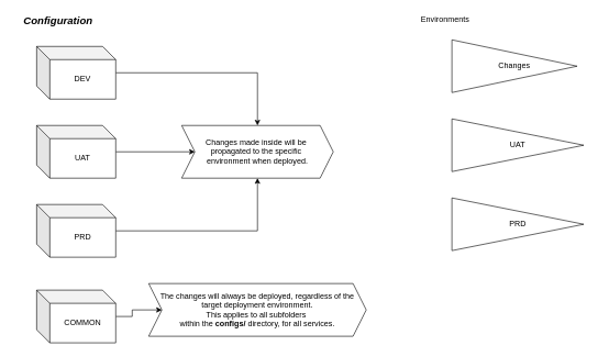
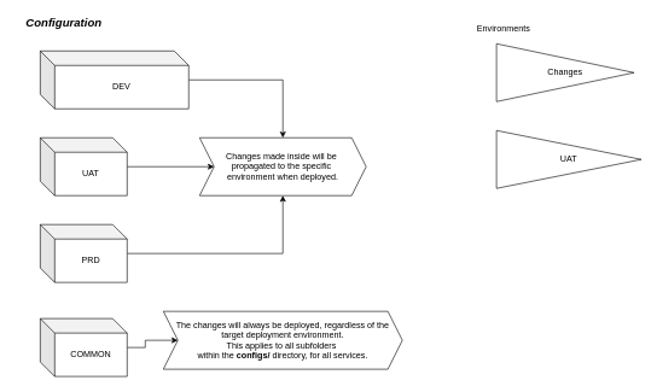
  <mxCell id="0" />
  <mxCell id="1" parent="0" />
- <mxCell id="2" value="Environments" style="text;html=1;strokeColor=none;fillColor=none;align=center;verticalAlign=middle;whiteSpace=wrap;rounded=0;" vertex="1" parent="1"><mxGeometry x="605" y="20" width="140" height="20" as="geometry" /></mxCell>
+ <mxCell id="2" value="Environments" style="text;html=1;strokeColor=none;fillColor=none;align=center;verticalAlign=middle;whiteSpace=wrap;rounded=0;" vertex="1" parent="1"><mxGeometry x="625" y="30" width="140" height="20" as="geometry" /></mxCell>
  <mxCell id="3" value="Changes" style="triangle;whiteSpace=wrap;html=1;" vertex="1" parent="1"><mxGeometry x="685" y="60" width="190" height="80" as="geometry" /></mxCell>
  <mxCell id="4" value="UAT" style="triangle;whiteSpace=wrap;html=1;" vertex="1" parent="1"><mxGeometry x="685" y="180" width="200" height="80" as="geometry" /></mxCell>
- <mxCell id="5" value="PRD" style="triangle;whiteSpace=wrap;html=1;" vertex="1" parent="1"><mxGeometry x="685" y="300" width="200" height="80" as="geometry" /></mxCell>
  <mxCell id="6" value="&lt;font style=&quot;font-size: 16px&quot;&gt;&lt;b&gt;&lt;i&gt;Configuration&amp;nbsp;&lt;/i&gt;&lt;/b&gt;&lt;/font&gt;" style="text;html=1;strokeColor=none;fillColor=none;align=center;verticalAlign=middle;whiteSpace=wrap;rounded=0;" vertex="1" parent="1"><mxGeometry x="20" y="20" width="140" height="20" as="geometry" /></mxCell>
  <mxCell id="7" value="" style="edgeStyle=orthogonalEdgeStyle;rounded=0;orthogonalLoop=1;jettySize=auto;html=1;entryX=0.5;entryY=0;entryDx=0;entryDy=0;" edge="1" parent="1" source="8" target="15"><mxGeometry relative="1" as="geometry"><mxPoint x="460" y="190" as="targetPoint" /></mxGeometry></mxCell>
- <mxCell id="8" value="DEV" style="shape=cube;whiteSpace=wrap;html=1;boundedLbl=1;backgroundOutline=1;darkOpacity=0.05;darkOpacity2=0.1;" vertex="1" parent="1"><mxGeometry x="55" y="70" width="120" height="80" as="geometry" /></mxCell>
+ <mxCell id="8" value="DEV" style="shape=cube;whiteSpace=wrap;html=1;boundedLbl=1;backgroundOutline=1;darkOpacity=0.05;darkOpacity2=0.1;" vertex="1" parent="1"><mxGeometry x="55" y="70" width="205" height="80" as="geometry" /></mxCell>
  <mxCell id="9" style="edgeStyle=orthogonalEdgeStyle;rounded=0;orthogonalLoop=1;jettySize=auto;html=1;entryX=0;entryY=0.5;entryDx=0;entryDy=0;" edge="1" parent="1" source="10" target="15"><mxGeometry relative="1" as="geometry"><mxPoint x="352.5" y="234" as="targetPoint" /></mxGeometry></mxCell>
  <mxCell id="10" value="UAT" style="shape=cube;whiteSpace=wrap;html=1;boundedLbl=1;backgroundOutline=1;darkOpacity=0.05;darkOpacity2=0.1;" vertex="1" parent="1"><mxGeometry x="55" y="190" width="120" height="80" as="geometry" /></mxCell>
  <mxCell id="11" style="edgeStyle=orthogonalEdgeStyle;rounded=0;orthogonalLoop=1;jettySize=auto;html=1;entryX=0.5;entryY=1;entryDx=0;entryDy=0;" edge="1" parent="1" source="12" target="15"><mxGeometry relative="1" as="geometry"><mxPoint x="472.5" y="294.5" as="targetPoint" /></mxGeometry></mxCell>
  <mxCell id="12" value="PRD&lt;span style=&quot;color: rgba(0 , 0 , 0 , 0) ; font-family: monospace ; font-size: 0px&quot;&gt;%3CmxGraphModel%3E%3Croot%3E%3CmxCell%20id%3D%220%22%2F%3E%3CmxCell%20id%3D%221%22%20parent%3D%220%22%2F%3E%3CmxCell%20id%3D%222%22%20value%3D%22UAT%22%20style%3D%22shape%3Dcube%3BwhiteSpace%3Dwrap%3Bhtml%3D1%3BboundedLbl%3D1%3BbackgroundOutline%3D1%3BdarkOpacity%3D0.05%3BdarkOpacity2%3D0.1%3B%22%20vertex%3D%221%22%20parent%3D%221%22%3E%3CmxGeometry%20x%3D%22120%22%20y%3D%22200%22%20width%3D%22120%22%20height%3D%2280%22%20as%3D%22geometry%22%2F%3E%3C%2FmxCell%3E%3C%2Froot%3E%3C%2FmxGraphModel%3E&lt;/span&gt;" style="shape=cube;whiteSpace=wrap;html=1;boundedLbl=1;backgroundOutline=1;darkOpacity=0.05;darkOpacity2=0.1;" vertex="1" parent="1"><mxGeometry x="55" y="310" width="120" height="80" as="geometry" /></mxCell>
  <mxCell id="13" style="edgeStyle=orthogonalEdgeStyle;rounded=0;orthogonalLoop=1;jettySize=auto;html=1;entryX=0;entryY=0.5;entryDx=0;entryDy=0;" edge="1" parent="1" source="14" target="16"><mxGeometry relative="1" as="geometry"><mxPoint x="307" y="465" as="targetPoint" /></mxGeometry></mxCell>
  <mxCell id="14" value="COMMON" style="shape=cube;whiteSpace=wrap;html=1;boundedLbl=1;backgroundOutline=1;darkOpacity=0.05;darkOpacity2=0.1;" vertex="1" parent="1"><mxGeometry x="55" y="440" width="120" height="80" as="geometry" /></mxCell>
  <mxCell id="15" value="&lt;span&gt;Changes made inside will be&amp;nbsp;&lt;/span&gt;&lt;br&gt;&lt;span&gt;propagated to the specific&amp;nbsp;&lt;/span&gt;&lt;br&gt;&lt;span&gt;environment when deployed.&lt;/span&gt;" style="shape=step;perimeter=stepPerimeter;whiteSpace=wrap;html=1;fixedSize=1;" vertex="1" parent="1"><mxGeometry x="275" y="190" width="230" height="80" as="geometry" /></mxCell>
  <mxCell id="16" value="&lt;span&gt;The changes will always be deployed, regardless of the target&amp;nbsp;&lt;/span&gt;&lt;span&gt;deployment environment. &lt;br&gt;This applies to all subfolders&amp;nbsp;&lt;/span&gt;&lt;br&gt;&lt;span&gt;within the&amp;nbsp;&lt;/span&gt;&lt;b&gt;configs/&lt;/b&gt;&lt;span&gt;&amp;nbsp;directory, for all services.&lt;/span&gt;" style="shape=step;perimeter=stepPerimeter;whiteSpace=wrap;html=1;fixedSize=1;" vertex="1" parent="1"><mxGeometry x="225" y="430" width="330" height="80" as="geometry" /></mxCell>
